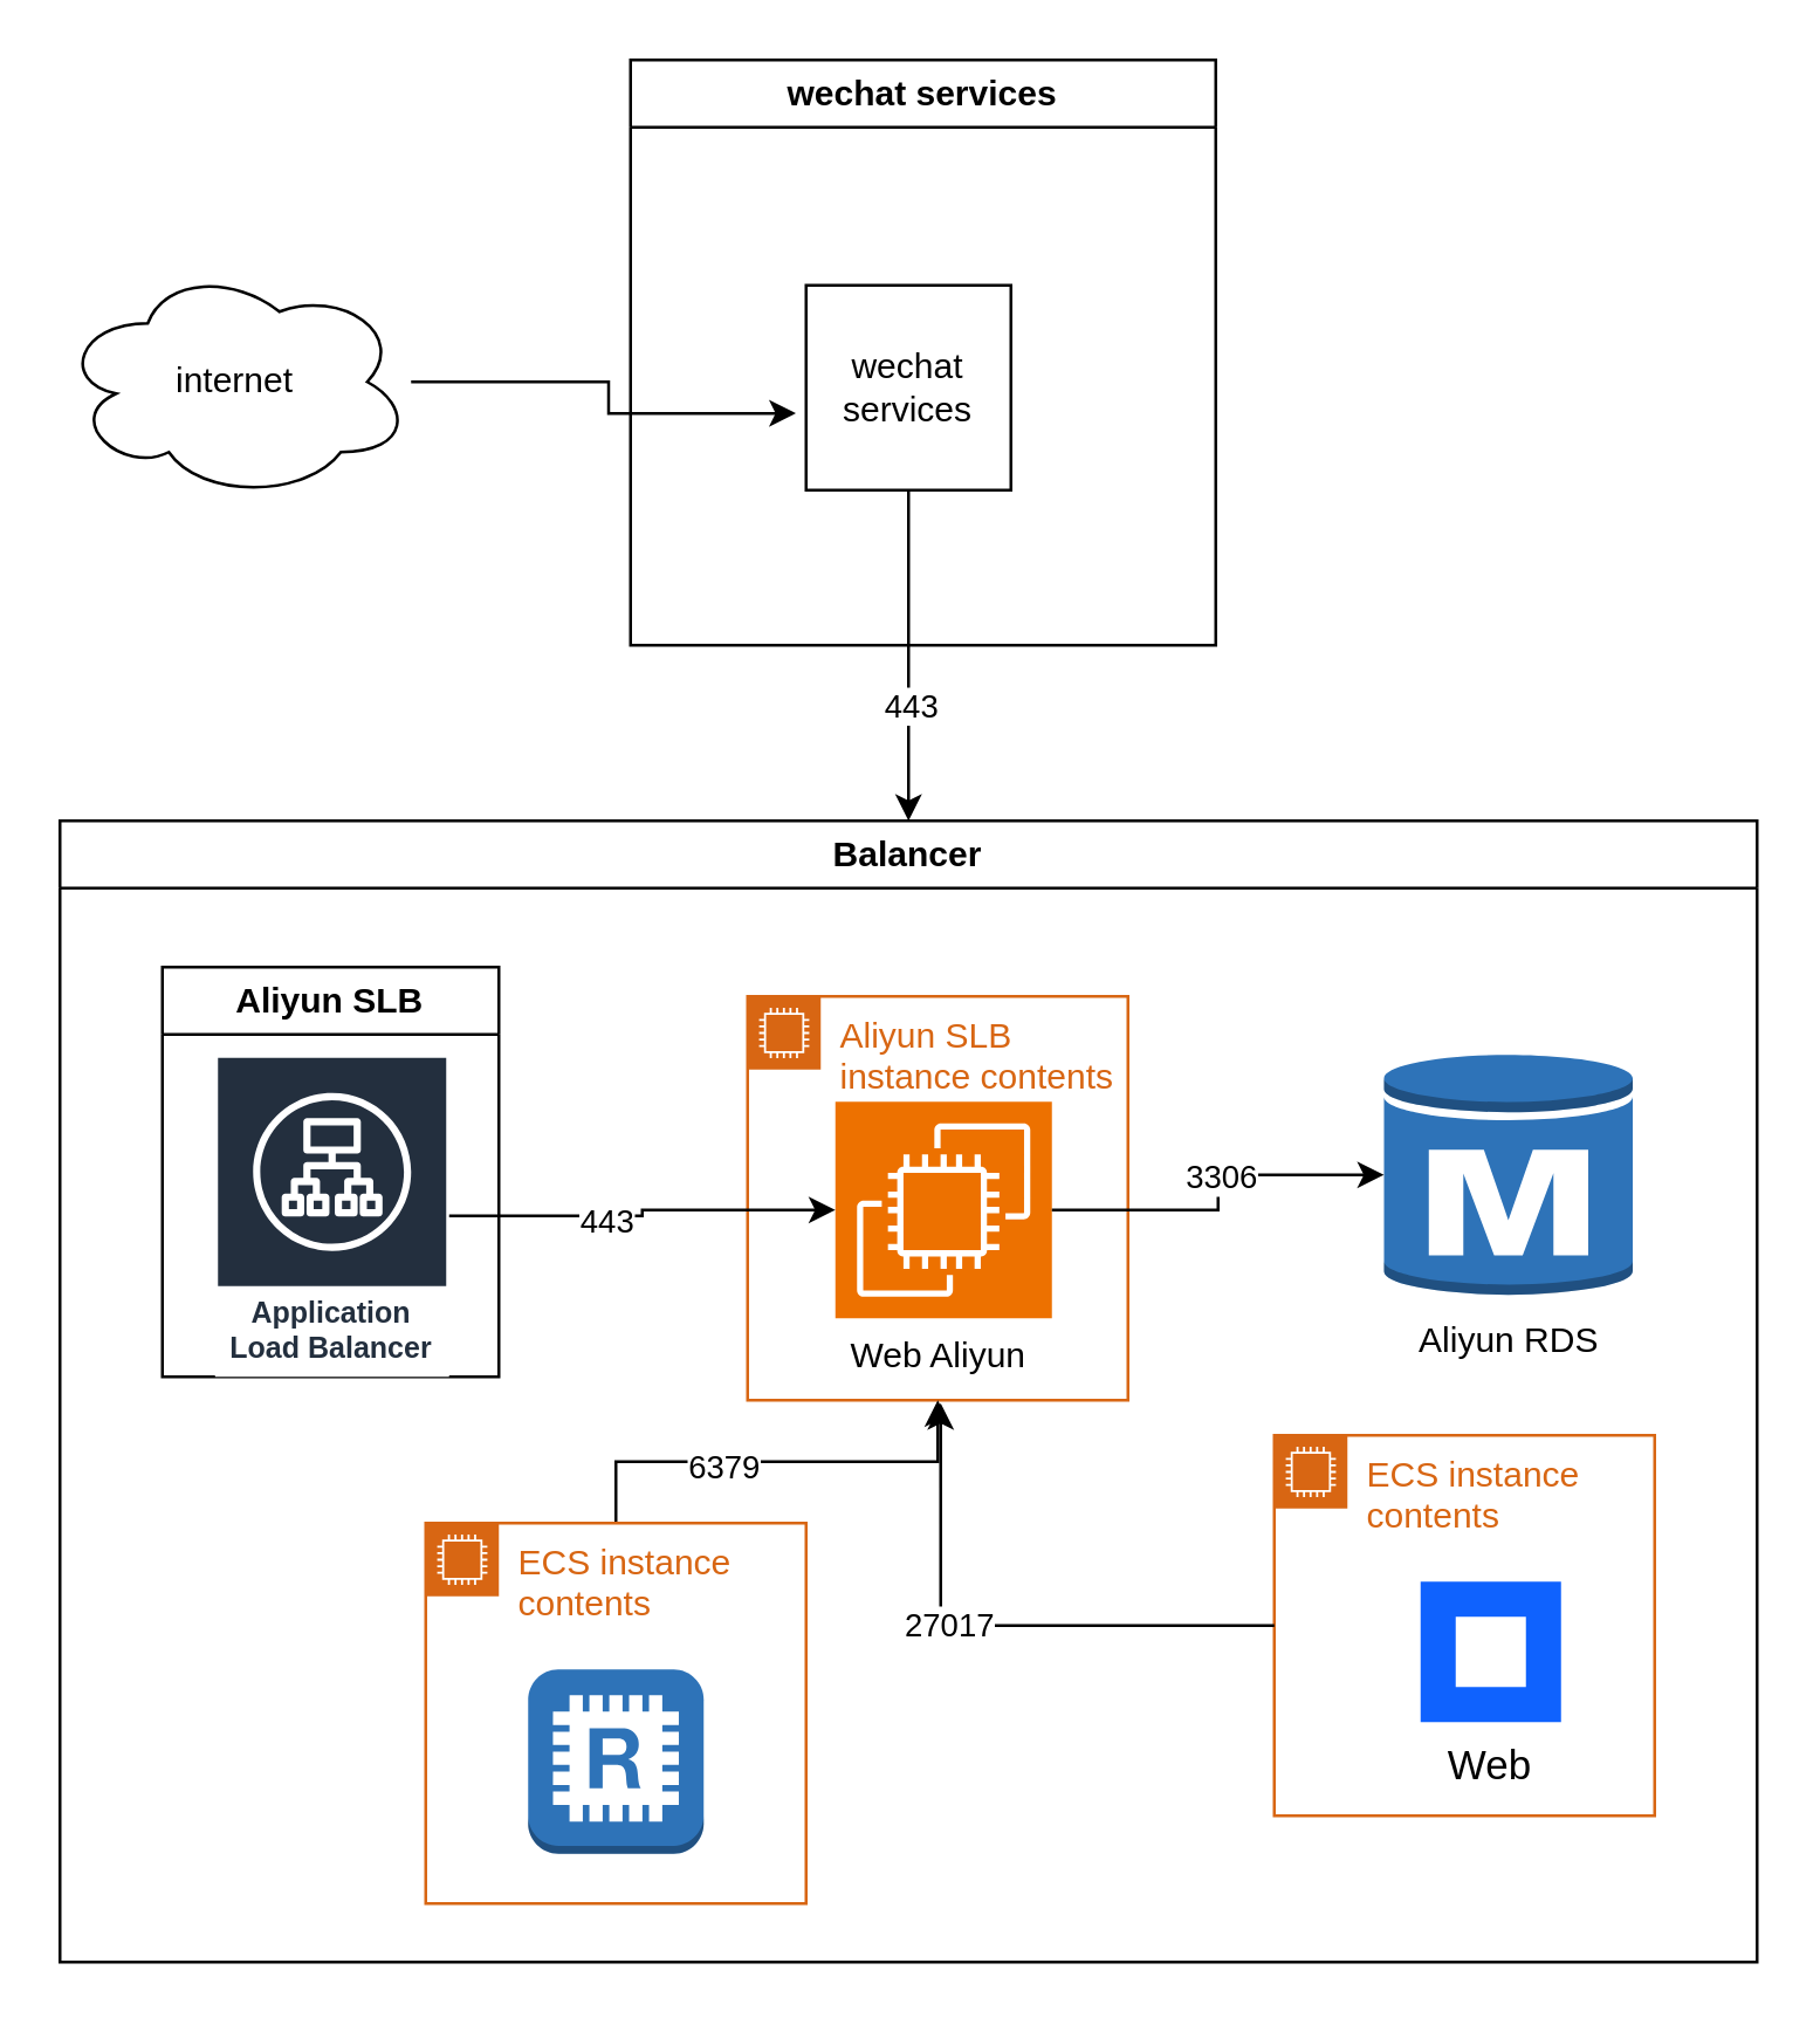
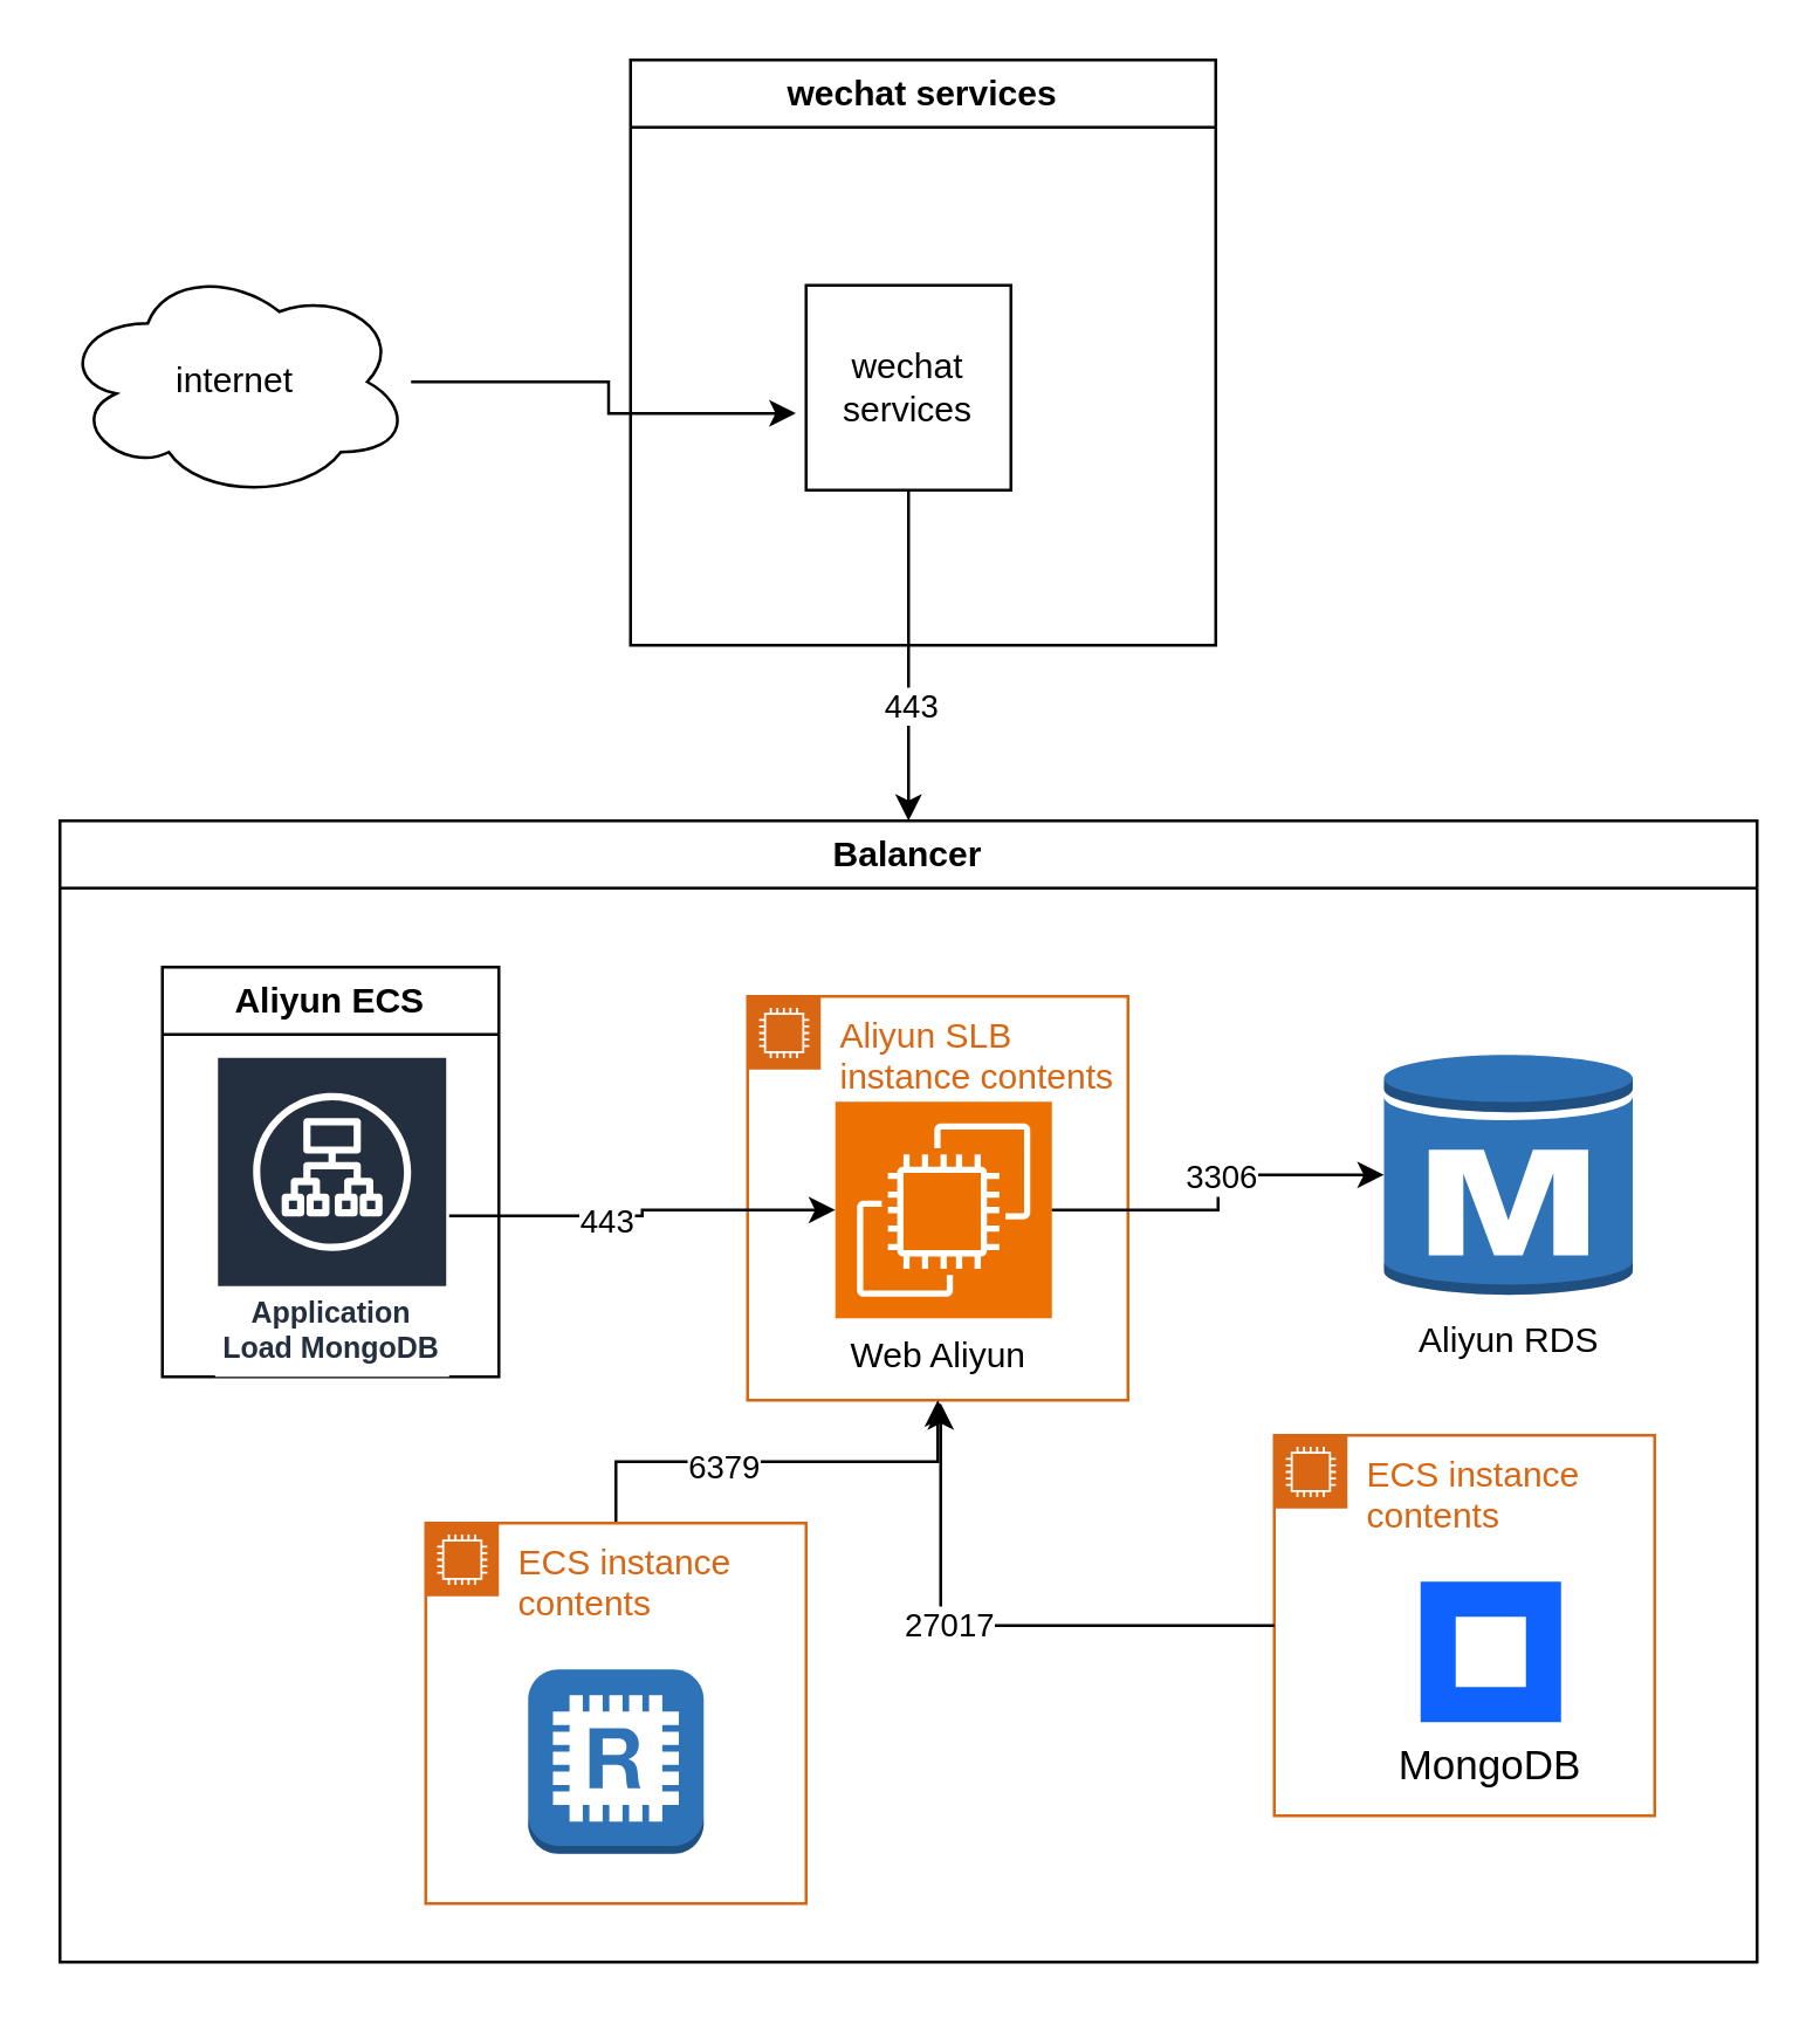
  <mxCell id="0" />
  <mxCell id="1" parent="0" />
  <mxCell id="2" value="internet" style="ellipse;shape=cloud;whiteSpace=wrap;html=1;" vertex="1" parent="1"><mxGeometry x="20" y="90" width="120" height="80" as="geometry" /></mxCell>
  <mxCell id="3" value="wechat services" style="swimlane;whiteSpace=wrap;html=1;" vertex="1" parent="1"><mxGeometry x="215" y="20" width="200" height="200" as="geometry" /></mxCell>
  <mxCell id="4" value="wechat&lt;div&gt;services&lt;/div&gt;" style="whiteSpace=wrap;html=1;aspect=fixed;" vertex="1" parent="3"><mxGeometry x="60" y="77" width="70" height="70" as="geometry" /></mxCell>
  <mxCell id="5" style="edgeStyle=orthogonalEdgeStyle;rounded=0;orthogonalLoop=1;jettySize=auto;html=1;entryX=-0.05;entryY=0.625;entryDx=0;entryDy=0;entryPerimeter=0;" edge="1" parent="1" source="2" target="4"><mxGeometry relative="1" as="geometry" /></mxCell>
  <mxCell id="6" value="Balancer" style="swimlane;whiteSpace=wrap;html=1;" vertex="1" parent="1"><mxGeometry x="20" y="280" width="580" height="390" as="geometry" /></mxCell>
- <mxCell id="7" value="Aliyun SLB" style="swimlane;whiteSpace=wrap;html=1;" vertex="1" parent="6"><mxGeometry x="35" y="50" width="115" height="140" as="geometry" /></mxCell>
- <mxCell id="8" value="Application Load Balancer" style="sketch=0;outlineConnect=0;fontColor=#232F3E;gradientColor=none;strokeColor=#ffffff;fillColor=#232F3E;dashed=0;verticalLabelPosition=middle;verticalAlign=bottom;align=center;html=1;whiteSpace=wrap;fontSize=10;fontStyle=1;spacing=3;shape=mxgraph.aws4.productIcon;prIcon=mxgraph.aws4.application_load_balancer;" vertex="1" parent="7"><mxGeometry x="18" y="30" width="80" height="110" as="geometry" /></mxCell>
+ <mxCell id="7" value="Aliyun ECS" style="swimlane;whiteSpace=wrap;html=1;" vertex="1" parent="6"><mxGeometry x="35" y="50" width="115" height="140" as="geometry" /></mxCell>
+ <mxCell id="8" value="Application Load MongoDB" style="sketch=0;outlineConnect=0;fontColor=#232F3E;gradientColor=none;strokeColor=#ffffff;fillColor=#232F3E;dashed=0;verticalLabelPosition=middle;verticalAlign=bottom;align=center;html=1;whiteSpace=wrap;fontSize=10;fontStyle=1;spacing=3;shape=mxgraph.aws4.productIcon;prIcon=mxgraph.aws4.application_load_balancer;" vertex="1" parent="7"><mxGeometry x="18" y="30" width="80" height="110" as="geometry" /></mxCell>
  <mxCell id="9" value="Aliyun SLB instance contents" style="points=[[0,0],[0.25,0],[0.5,0],[0.75,0],[1,0],[1,0.25],[1,0.5],[1,0.75],[1,1],[0.75,1],[0.5,1],[0.25,1],[0,1],[0,0.75],[0,0.5],[0,0.25]];outlineConnect=0;gradientColor=none;html=1;whiteSpace=wrap;fontSize=12;fontStyle=0;container=1;pointerEvents=0;collapsible=0;recursiveResize=0;shape=mxgraph.aws4.group;grIcon=mxgraph.aws4.group_ec2_instance_contents;strokeColor=#D86613;fillColor=none;verticalAlign=top;align=left;spacingLeft=30;fontColor=#D86613;dashed=0;" vertex="1" parent="6"><mxGeometry x="235" y="60" width="130" height="138" as="geometry" /></mxCell>
  <mxCell id="10" value="" style="sketch=0;points=[[0,0,0],[0.25,0,0],[0.5,0,0],[0.75,0,0],[1,0,0],[0,1,0],[0.25,1,0],[0.5,1,0],[0.75,1,0],[1,1,0],[0,0.25,0],[0,0.5,0],[0,0.75,0],[1,0.25,0],[1,0.5,0],[1,0.75,0]];outlineConnect=0;fontColor=#232F3E;fillColor=#ED7100;strokeColor=#ffffff;dashed=0;verticalLabelPosition=bottom;verticalAlign=top;align=center;html=1;fontSize=12;fontStyle=0;aspect=fixed;shape=mxgraph.aws4.resourceIcon;resIcon=mxgraph.aws4.ec2;" vertex="1" parent="9"><mxGeometry x="30" y="36" width="74" height="74" as="geometry" /></mxCell>
  <mxCell id="11" value="Web Aliyun" style="text;html=1;align=center;verticalAlign=middle;resizable=0;points=[];autosize=1;strokeColor=none;fillColor=none;" vertex="1" parent="9"><mxGeometry x="20" y="108" width="90" height="30" as="geometry" /></mxCell>
  <mxCell id="12" value="Aliyun RDS" style="outlineConnect=0;dashed=0;verticalLabelPosition=bottom;verticalAlign=top;align=center;html=1;shape=mxgraph.aws3.rds_db_instance;fillColor=#2E73B8;gradientColor=none;" vertex="1" parent="6"><mxGeometry x="452.5" y="78.5" width="85" height="85" as="geometry" /></mxCell>
  <mxCell id="13" style="edgeStyle=orthogonalEdgeStyle;rounded=0;orthogonalLoop=1;jettySize=auto;html=1;entryX=0;entryY=0.5;entryDx=0;entryDy=0;entryPerimeter=0;" edge="1" parent="6" source="8" target="10"><mxGeometry relative="1" as="geometry" /></mxCell>
  <mxCell id="14" value="443" style="edgeLabel;html=1;align=center;verticalAlign=middle;resizable=0;points=[];" vertex="1" connectable="0" parent="13"><mxGeometry x="-0.203" y="-1" relative="1" as="geometry"><mxPoint as="offset" /></mxGeometry></mxCell>
  <mxCell id="15" value="" style="edgeStyle=orthogonalEdgeStyle;rounded=0;orthogonalLoop=1;jettySize=auto;html=1;" edge="1" parent="6" source="10" target="12"><mxGeometry relative="1" as="geometry" /></mxCell>
  <mxCell id="16" value="3306" style="edgeLabel;html=1;align=center;verticalAlign=middle;resizable=0;points=[];" vertex="1" connectable="0" parent="15"><mxGeometry x="0.083" y="-1" relative="1" as="geometry"><mxPoint as="offset" /></mxGeometry></mxCell>
  <mxCell id="17" style="edgeStyle=orthogonalEdgeStyle;rounded=0;orthogonalLoop=1;jettySize=auto;html=1;" edge="1" parent="6" source="19" target="11"><mxGeometry relative="1" as="geometry" /></mxCell>
  <mxCell id="18" value="6379" style="edgeLabel;html=1;align=center;verticalAlign=middle;resizable=0;points=[];" vertex="1" connectable="0" parent="17"><mxGeometry x="-0.25" y="-1" relative="1" as="geometry"><mxPoint as="offset" /></mxGeometry></mxCell>
  <mxCell id="19" value="ECS instance contents" style="points=[[0,0],[0.25,0],[0.5,0],[0.75,0],[1,0],[1,0.25],[1,0.5],[1,0.75],[1,1],[0.75,1],[0.5,1],[0.25,1],[0,1],[0,0.75],[0,0.5],[0,0.25]];outlineConnect=0;gradientColor=none;html=1;whiteSpace=wrap;fontSize=12;fontStyle=0;container=1;pointerEvents=0;collapsible=0;recursiveResize=0;shape=mxgraph.aws4.group;grIcon=mxgraph.aws4.group_ec2_instance_contents;strokeColor=#D86613;fillColor=none;verticalAlign=top;align=left;spacingLeft=30;fontColor=#D86613;dashed=0;" vertex="1" parent="6"><mxGeometry x="125" y="240" width="130" height="130" as="geometry" /></mxCell>
  <mxCell id="20" value="" style="outlineConnect=0;dashed=0;verticalLabelPosition=bottom;verticalAlign=top;align=center;html=1;shape=mxgraph.aws3.redis;fillColor=#2E73B8;gradientColor=none;" vertex="1" parent="19"><mxGeometry x="35" y="50" width="60" height="63" as="geometry" /></mxCell>
  <mxCell id="21" value="ECS instance contents" style="points=[[0,0],[0.25,0],[0.5,0],[0.75,0],[1,0],[1,0.25],[1,0.5],[1,0.75],[1,1],[0.75,1],[0.5,1],[0.25,1],[0,1],[0,0.75],[0,0.5],[0,0.25]];outlineConnect=0;gradientColor=none;html=1;whiteSpace=wrap;fontSize=12;fontStyle=0;container=1;pointerEvents=0;collapsible=0;recursiveResize=0;shape=mxgraph.aws4.group;grIcon=mxgraph.aws4.group_ec2_instance_contents;strokeColor=#D86613;fillColor=none;verticalAlign=top;align=left;spacingLeft=30;fontColor=#D86613;dashed=0;" vertex="1" parent="6"><mxGeometry x="415" y="210" width="130" height="130" as="geometry" /></mxCell>
- <mxCell id="22" value="Web" style="shape=rect;fillColor=#0F62FE;aspect=fixed;resizable=0;labelPosition=center;verticalLabelPosition=bottom;align=center;verticalAlign=top;strokeColor=none;fontSize=14;" vertex="1" parent="21"><mxGeometry x="50" y="50" width="48" height="48" as="geometry" /></mxCell>
+ <mxCell id="22" value="MongoDB" style="shape=rect;fillColor=#0F62FE;aspect=fixed;resizable=0;labelPosition=center;verticalLabelPosition=bottom;align=center;verticalAlign=top;strokeColor=none;fontSize=14;" vertex="1" parent="21"><mxGeometry x="50" y="50" width="48" height="48" as="geometry" /></mxCell>
  <mxCell id="23" value="" style="fillColor=#ffffff;strokeColor=none;dashed=0;outlineConnect=0;html=1;labelPosition=center;verticalLabelPosition=bottom;verticalAlign=top;part=1;movable=0;resizable=0;rotatable=0;shape=mxgraph.ibm_cloud.database--mongodb" vertex="1" parent="22"><mxGeometry width="24" height="24" relative="1" as="geometry"><mxPoint x="12" y="12" as="offset" /></mxGeometry></mxCell>
  <mxCell id="24" style="edgeStyle=orthogonalEdgeStyle;rounded=0;orthogonalLoop=1;jettySize=auto;html=1;entryX=0.511;entryY=1.033;entryDx=0;entryDy=0;entryPerimeter=0;" edge="1" parent="6" source="21" target="11"><mxGeometry relative="1" as="geometry" /></mxCell>
  <mxCell id="25" value="27017" style="edgeLabel;html=1;align=center;verticalAlign=middle;resizable=0;points=[];" vertex="1" connectable="0" parent="24"><mxGeometry x="0.2" y="-3" relative="1" as="geometry"><mxPoint as="offset" /></mxGeometry></mxCell>
  <mxCell id="26" style="edgeStyle=orthogonalEdgeStyle;rounded=0;orthogonalLoop=1;jettySize=auto;html=1;entryX=0.5;entryY=0;entryDx=0;entryDy=0;" edge="1" parent="1" source="4" target="6"><mxGeometry relative="1" as="geometry" /></mxCell>
  <mxCell id="27" value="443" style="edgeLabel;html=1;align=center;verticalAlign=middle;resizable=0;points=[];" vertex="1" connectable="0" parent="26"><mxGeometry x="0.294" relative="1" as="geometry"><mxPoint as="offset" /></mxGeometry></mxCell>
